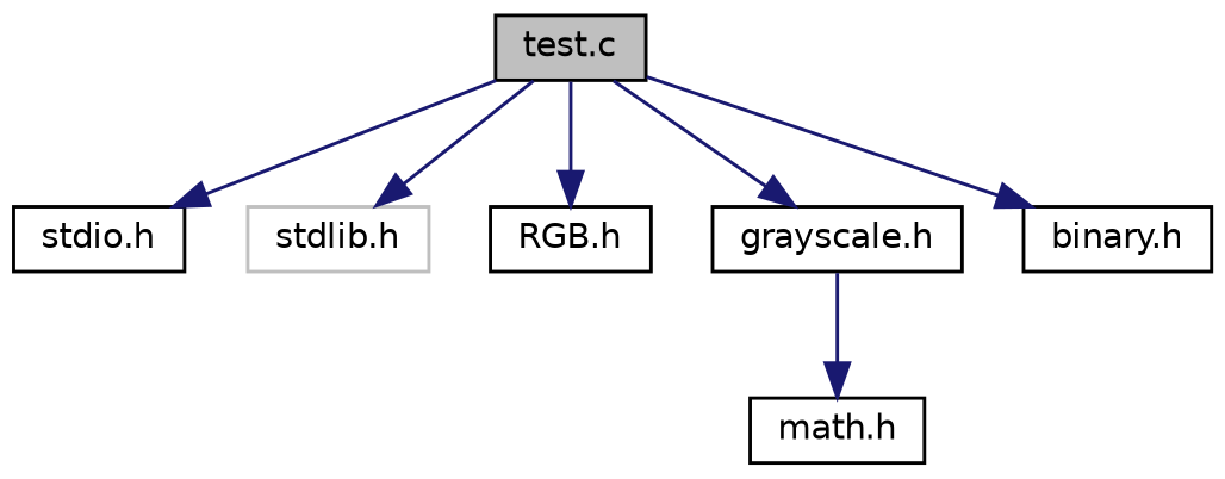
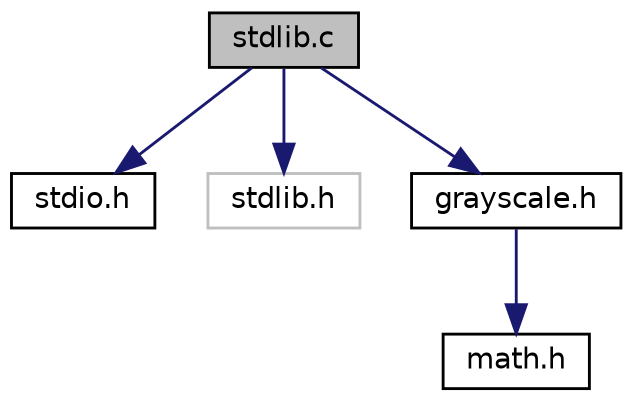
  digraph {
    node [color=black fillcolor=white fontname=Helvetica fontsize=10 shape=record style=filled]
    edge [color=midnightblue fontname=Helvetica fontsize=10 labelfontname=Helvetica labelfontsize=10 style=solid]
-   n1 [fillcolor=grey75 fontcolor=black height=0.2 label="test.c" width=0.4]
+   n1 [fillcolor=grey75 fontcolor=black height=0.2 label="stdlib.c" width=0.4]
    n2 [height=0.2 label="stdio.h" width=0.4]
    n3 [color=grey75 height=0.2 label="stdlib.h" width=0.4]
-   n4 [height=0.2 label="RGB.h" width=0.4]
    n5 [height=0.2 label="grayscale.h" width=0.4]
-   n6 [height=0.2 label="binary.h" width=0.4]
    n7 [height=0.2 label="math.h" width=0.4]
    n1 -> n2
    n1 -> n3
-   n1 -> n4
    n1 -> n5
-   n1 -> n6
    n5 -> n7
  }
